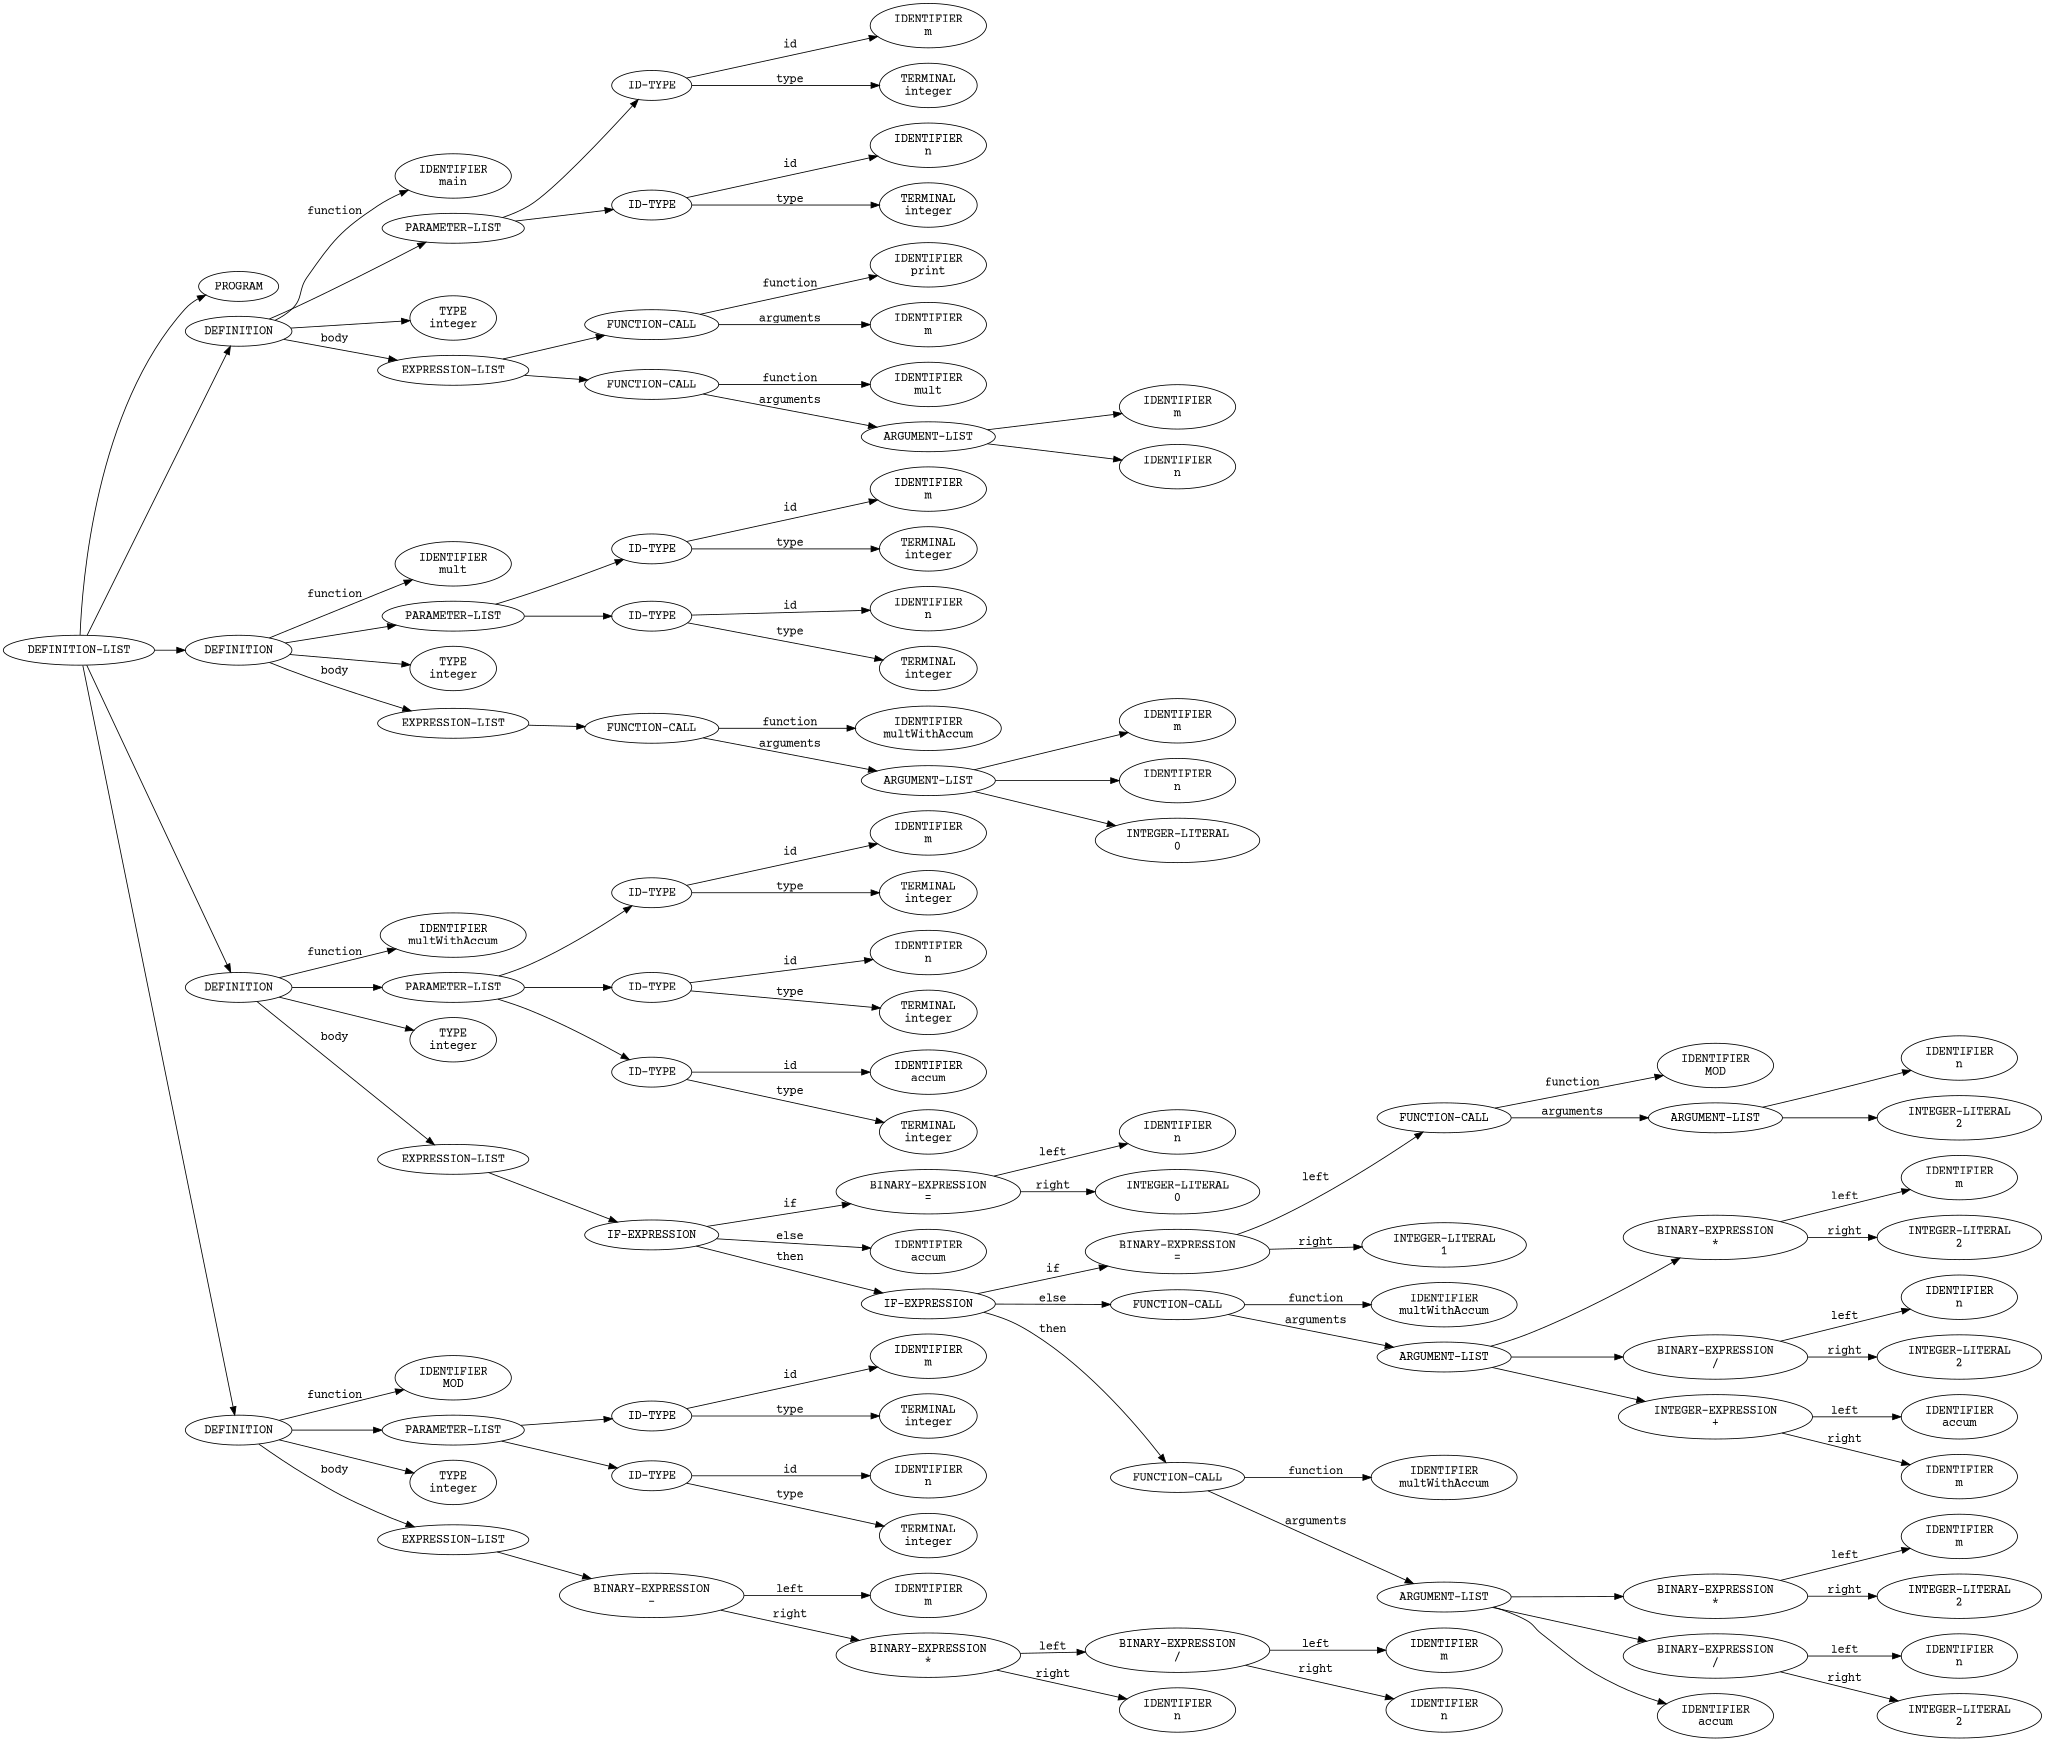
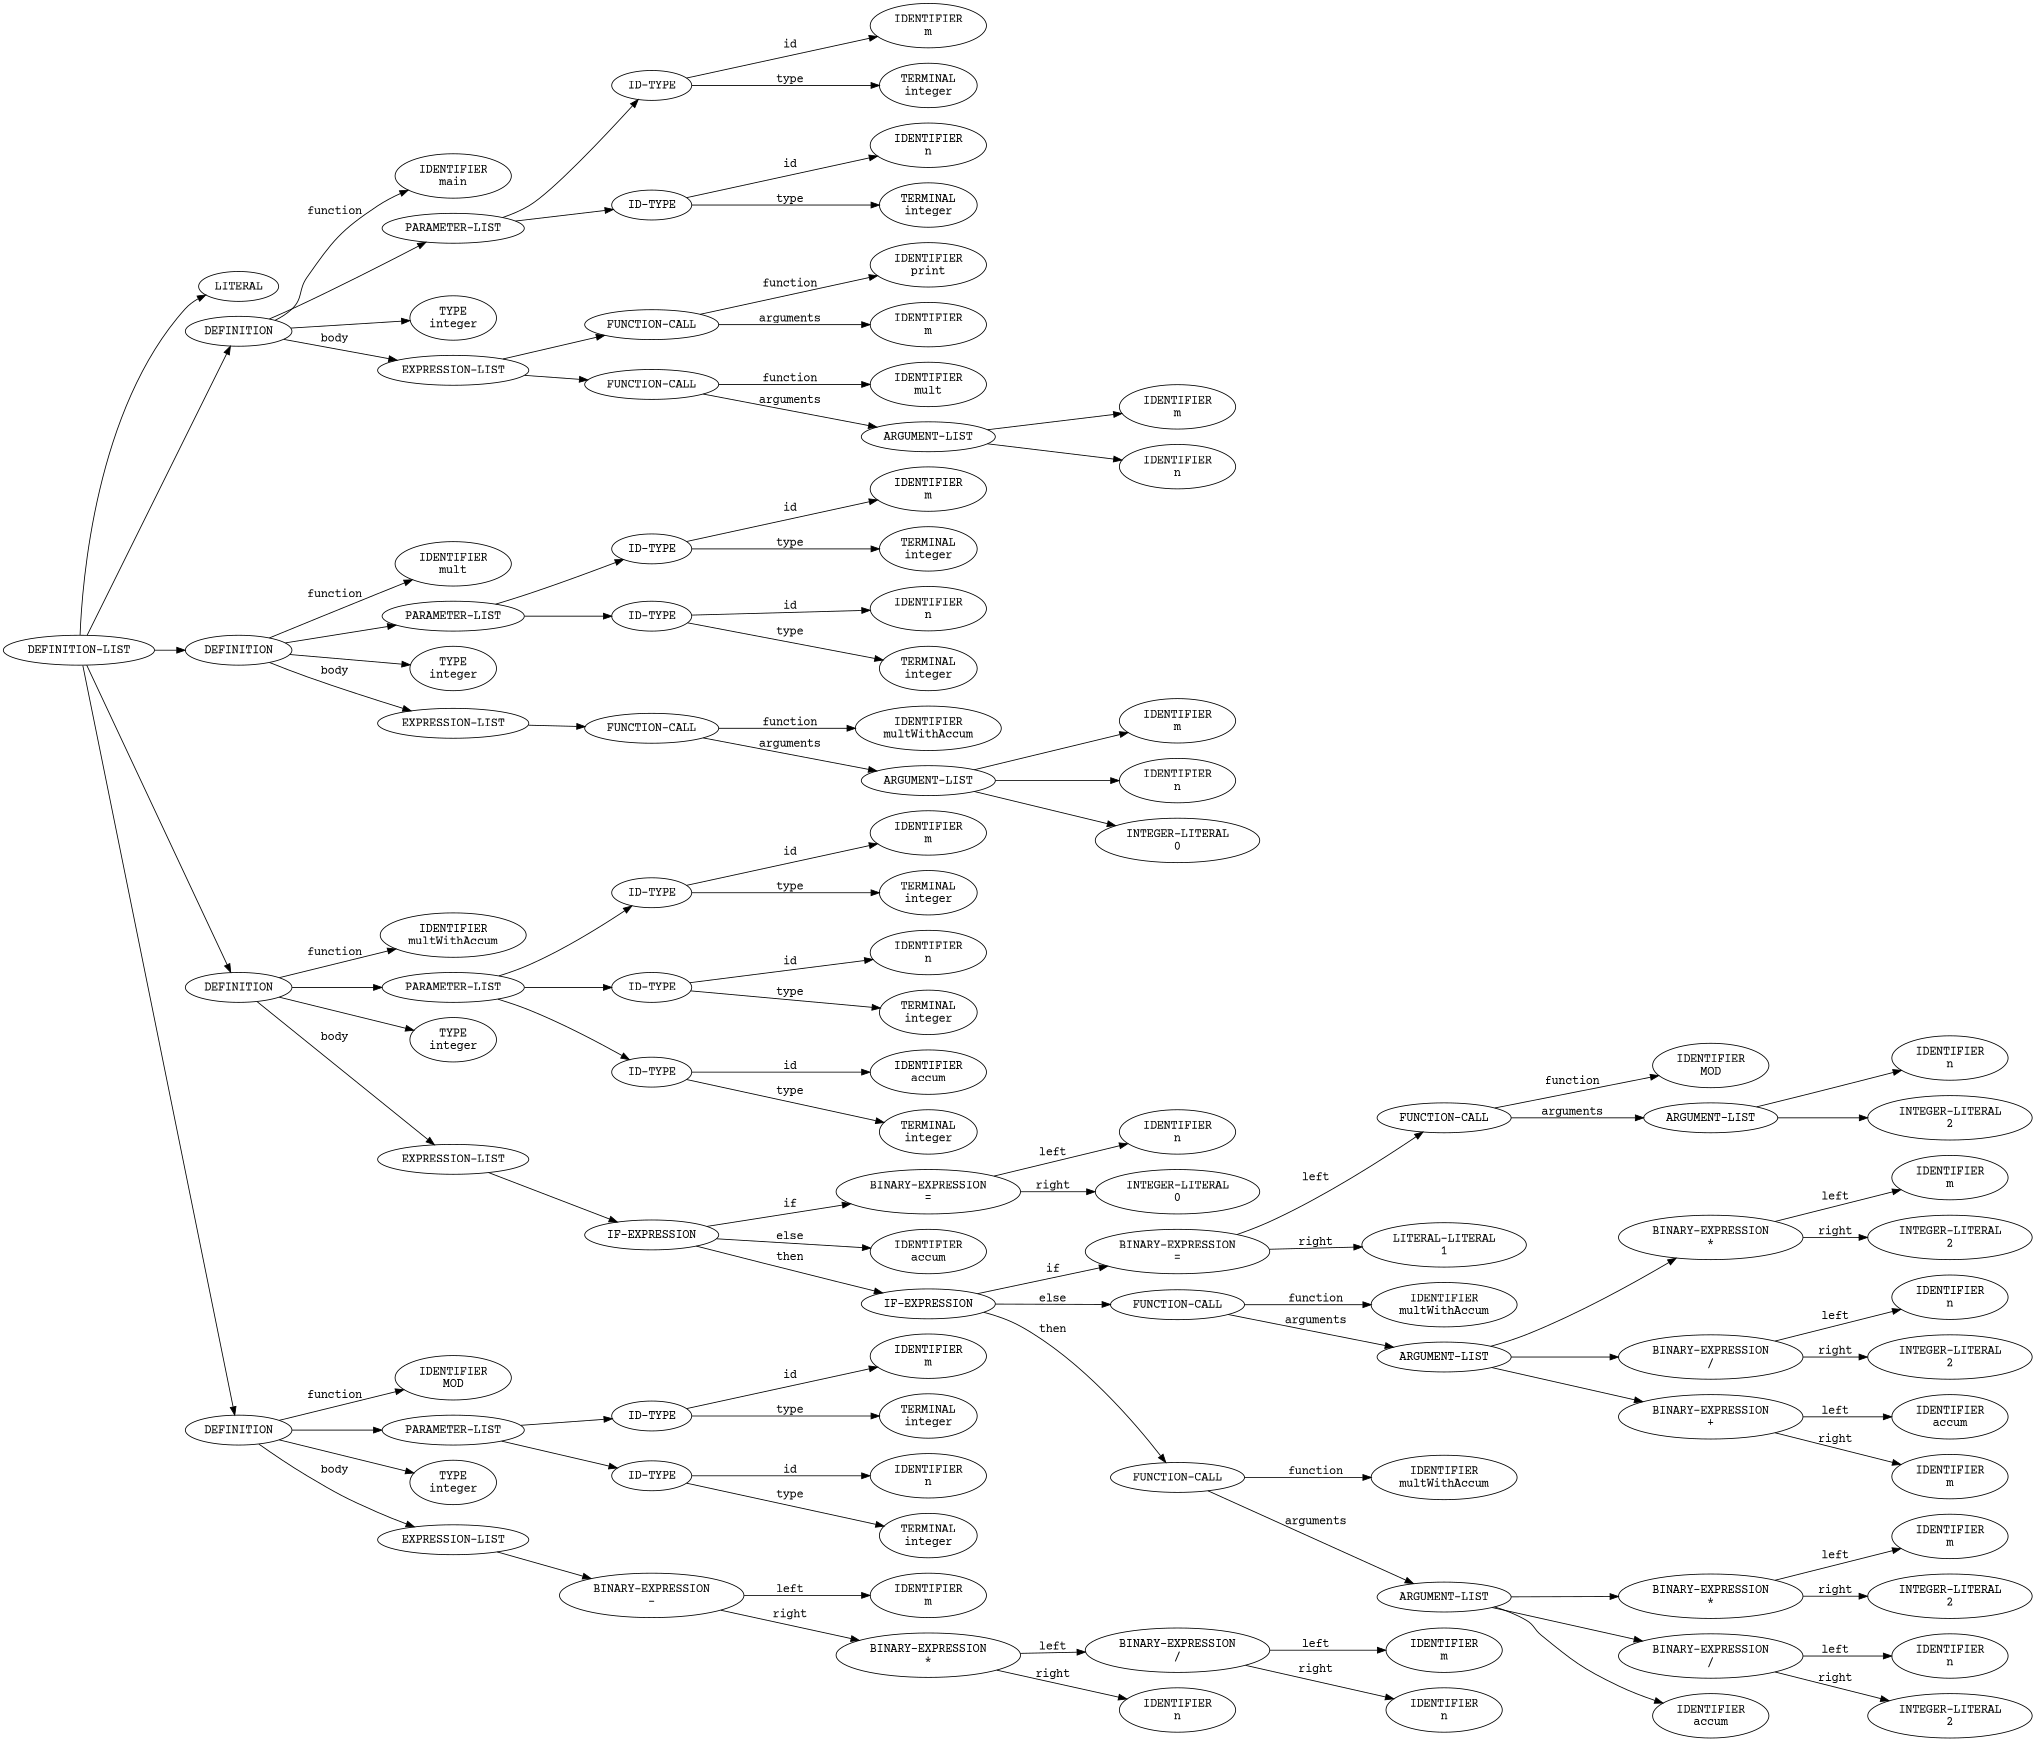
  digraph {
    fontname="Courier Prime"
    rankdir=LR
    node [fontname="Courier Prime"]
    edge [fontname="Courier Prime"]
-   n1 [label=PROGRAM]
+   n1 [label=LITERAL]
    n2 [label="DEFINITION-LIST"]
    n3 [label=DEFINITION]
    n4 [label=DEFINITION]
    n5 [label=DEFINITION]
    n6 [label=DEFINITION]
    n7 [label="IDENTIFIER\nmain"]
    n8 [label="PARAMETER-LIST"]
    n9 [label="TYPE\ninteger"]
    n10 [label="EXPRESSION-LIST"]
    n11 [label="IDENTIFIER\nmult"]
    n12 [label="PARAMETER-LIST"]
    n13 [label="TYPE\ninteger"]
    n14 [label="EXPRESSION-LIST"]
    n15 [label="IDENTIFIER\nmultWithAccum"]
    n16 [label="PARAMETER-LIST"]
    n17 [label="TYPE\ninteger"]
    n18 [label="EXPRESSION-LIST"]
    n19 [label="IDENTIFIER\nMOD"]
    n20 [label="PARAMETER-LIST"]
    n21 [label="TYPE\ninteger"]
    n22 [label="EXPRESSION-LIST"]
    n23 [label="ID-TYPE"]
    n24 [label="ID-TYPE"]
    n25 [label="FUNCTION-CALL"]
    n26 [label="FUNCTION-CALL"]
    n27 [label="IDENTIFIER\nm"]
    n28 [label="TERMINAL\ninteger"]
    n29 [label="IDENTIFIER\nn"]
    n30 [label="TERMINAL\ninteger"]
    n31 [label="IDENTIFIER\nprint"]
    n32 [label="IDENTIFIER\nm"]
    n33 [label="IDENTIFIER\nmult"]
    n34 [label="ARGUMENT-LIST"]
    n35 [label="IDENTIFIER\nm"]
    n36 [label="IDENTIFIER\nn"]
    n37 [label="ID-TYPE"]
    n38 [label="ID-TYPE"]
    n39 [label="FUNCTION-CALL"]
    n40 [label="IDENTIFIER\nm"]
    n41 [label="TERMINAL\ninteger"]
    n42 [label="IDENTIFIER\nn"]
    n43 [label="TERMINAL\ninteger"]
    n44 [label="IDENTIFIER\nmultWithAccum"]
    n45 [label="ARGUMENT-LIST"]
    n46 [label="IDENTIFIER\nm"]
    n47 [label="IDENTIFIER\nn"]
    n48 [label="INTEGER-LITERAL\n0"]
    n49 [label="ID-TYPE"]
    n50 [label="ID-TYPE"]
    n51 [label="ID-TYPE"]
    n52 [label="IF-EXPRESSION"]
    n53 [label="IDENTIFIER\nm"]
    n54 [label="TERMINAL\ninteger"]
    n55 [label="IDENTIFIER\nn"]
    n56 [label="TERMINAL\ninteger"]
    n57 [label="IDENTIFIER\naccum"]
    n58 [label="TERMINAL\ninteger"]
    n59 [label="BINARY-EXPRESSION\n="]
    n60 [label="IDENTIFIER\naccum"]
    n61 [label="IF-EXPRESSION"]
    n62 [label="IDENTIFIER\nn"]
    n63 [label="INTEGER-LITERAL\n0"]
    n64 [label="BINARY-EXPRESSION\n="]
    n65 [label="FUNCTION-CALL"]
    n66 [label="FUNCTION-CALL"]
    n67 [label="FUNCTION-CALL"]
-   n68 [label="INTEGER-LITERAL\n1"]
+   n68 [label="LITERAL-LITERAL\n1"]
    n69 [label="IDENTIFIER\nmultWithAccum"]
    n70 [label="ARGUMENT-LIST"]
    n71 [label="IDENTIFIER\nmultWithAccum"]
    n72 [label="ARGUMENT-LIST"]
    n73 [label="IDENTIFIER\nMOD"]
    n74 [label="ARGUMENT-LIST"]
    n75 [label="IDENTIFIER\nn"]
    n76 [label="INTEGER-LITERAL\n2"]
    n77 [label="BINARY-EXPRESSION\n*"]
    n78 [label="BINARY-EXPRESSION\n/"]
-   n79 [label="INTEGER-EXPRESSION\n+"]
+   n79 [label="BINARY-EXPRESSION\n+"]
    n80 [label="IDENTIFIER\nm"]
    n81 [label="INTEGER-LITERAL\n2"]
    n82 [label="IDENTIFIER\nn"]
    n83 [label="INTEGER-LITERAL\n2"]
    n84 [label="IDENTIFIER\naccum"]
    n85 [label="IDENTIFIER\nm"]
    n86 [label="BINARY-EXPRESSION\n*"]
    n87 [label="BINARY-EXPRESSION\n/"]
    n88 [label="IDENTIFIER\naccum"]
    n89 [label="IDENTIFIER\nm"]
    n90 [label="INTEGER-LITERAL\n2"]
    n91 [label="IDENTIFIER\nn"]
    n92 [label="INTEGER-LITERAL\n2"]
    n93 [label="ID-TYPE"]
    n94 [label="ID-TYPE"]
    n95 [label="BINARY-EXPRESSION\n-"]
    n96 [label="IDENTIFIER\nm"]
    n97 [label="TERMINAL\ninteger"]
    n98 [label="IDENTIFIER\nn"]
    n99 [label="TERMINAL\ninteger"]
    n100 [label="IDENTIFIER\nm"]
    n101 [label="BINARY-EXPRESSION\n*"]
    n102 [label="BINARY-EXPRESSION\n/"]
    n103 [label="IDENTIFIER\nn"]
    n104 [label="IDENTIFIER\nm"]
    n105 [label="IDENTIFIER\nn"]
    n2 -> n1
    n2 -> n3
    n2 -> n4
    n2 -> n5
    n2 -> n6
    n3 -> n7 [label=function]
    n3 -> n8
    n3 -> n9
    n3 -> n10 [label=body]
    n4 -> n11 [label=function]
    n4 -> n12
    n4 -> n13
    n4 -> n14 [label=body]
    n5 -> n15 [label=function]
    n5 -> n16
    n5 -> n17
    n5 -> n18 [label=body]
    n6 -> n19 [label=function]
    n6 -> n20
    n6 -> n21
    n6 -> n22 [label=body]
    n8 -> n23
    n8 -> n24
    n10 -> n25
    n10 -> n26
    n12 -> n37
    n12 -> n38
    n14 -> n39
    n16 -> n49
    n16 -> n50
    n16 -> n51
    n18 -> n52
    n20 -> n93
    n20 -> n94
    n22 -> n95
    n23 -> n27 [label=id]
    n23 -> n28 [label=type]
    n24 -> n29 [label=id]
    n24 -> n30 [label=type]
    n25 -> n31 [label=function]
    n25 -> n32 [label=arguments]
    n26 -> n33 [label=function]
    n26 -> n34 [label=arguments]
    n34 -> n35
    n34 -> n36
    n37 -> n40 [label=id]
    n37 -> n41 [label=type]
    n38 -> n42 [label=id]
    n38 -> n43 [label=type]
    n39 -> n44 [label=function]
    n39 -> n45 [label=arguments]
    n45 -> n46
    n45 -> n47
    n45 -> n48
    n49 -> n53 [label=id]
    n49 -> n54 [label=type]
    n50 -> n55 [label=id]
    n50 -> n56 [label=type]
    n51 -> n57 [label=id]
    n51 -> n58 [label=type]
    n52 -> n59 [label=if]
    n52 -> n60 [label=else]
    n52 -> n61 [label=then]
    n59 -> n62 [label=left]
    n59 -> n63 [label=right]
    n61 -> n64 [label=if]
    n61 -> n65 [label=else]
    n61 -> n66 [label=then]
    n64 -> n67 [label=left]
    n64 -> n68 [label=right]
    n65 -> n69 [label=function]
    n65 -> n70 [label=arguments]
    n66 -> n71 [label=function]
    n66 -> n72 [label=arguments]
    n67 -> n73 [label=function]
    n67 -> n74 [label=arguments]
    n70 -> n77
    n70 -> n78
    n70 -> n79
    n72 -> n86
    n72 -> n87
    n72 -> n88
    n74 -> n75
    n74 -> n76
    n77 -> n80 [label=left]
    n77 -> n81 [label=right]
    n78 -> n82 [label=left]
    n78 -> n83 [label=right]
    n79 -> n84 [label=left]
    n79 -> n85 [label=right]
    n86 -> n89 [label=left]
    n86 -> n90 [label=right]
    n87 -> n91 [label=left]
    n87 -> n92 [label=right]
    n93 -> n96 [label=id]
    n93 -> n97 [label=type]
    n94 -> n98 [label=id]
    n94 -> n99 [label=type]
    n95 -> n100 [label=left]
    n95 -> n101 [label=right]
    n101 -> n102 [label=left]
    n101 -> n103 [label=right]
    n102 -> n104 [label=left]
    n102 -> n105 [label=right]
  }
